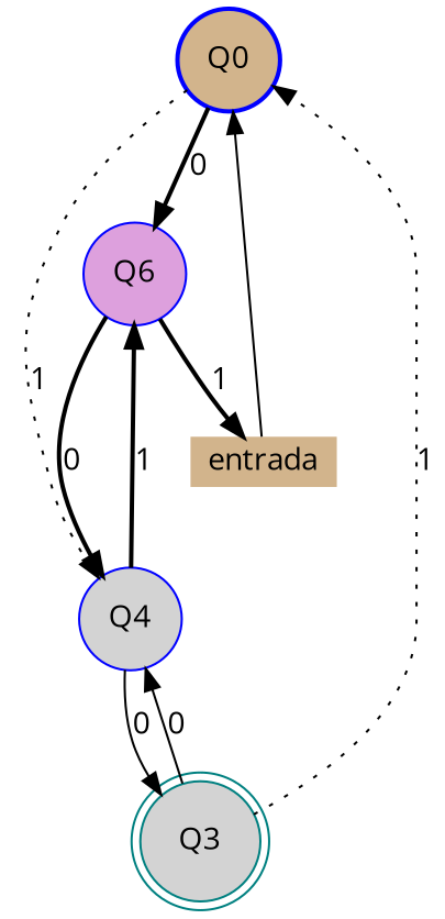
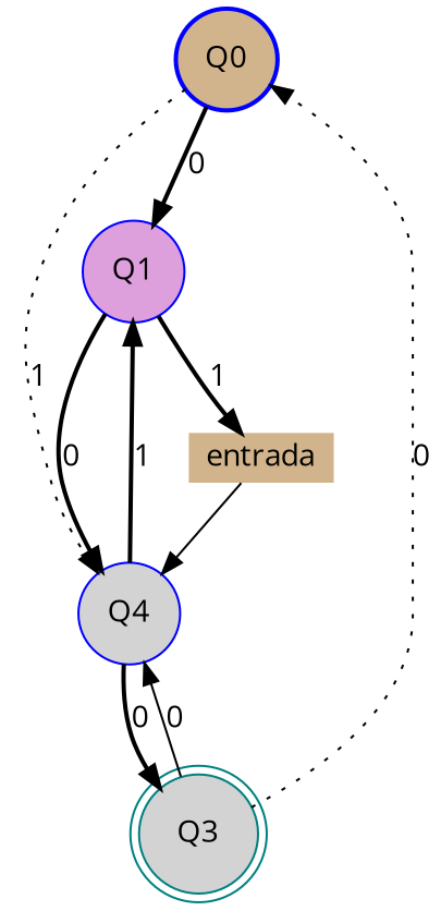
  digraph {
    fontname="Open Sans"
    node [color=blue fillcolor=tan fontname="Open Sans" shape=circle style=filled]
    edge [fontname="Open Sans" style=bold]
    Q0 [style="bold,filled"]
-   Q1 [fillcolor=plum label=Q6]
+   Q1 [fillcolor=plum]
    n3 [fillcolor=lightgrey label=Q4]
    entrada [height=0.08 shape=none width=0.08]
    Q3 [color=teal fillcolor=lightgrey peripheries=2]
    Q0 -> Q1 [label=0]
    Q0 -> n3 [label=1 style=dotted]
    Q1 -> n3 [label=0]
    Q1 -> entrada [label=1]
    n3 -> Q1 [label=1]
-   n3 -> Q3 [label=0 style=solid]
-   entrada -> Q0 [style=solid]
-   Q3 -> Q0 [label=1 style=dotted]
+   n3 -> Q3 [label=0]
+   entrada -> n3 [style=solid]
+   Q3 -> Q0 [label=0 style=dotted]
    Q3 -> n3 [label=0 style=solid]
  }
